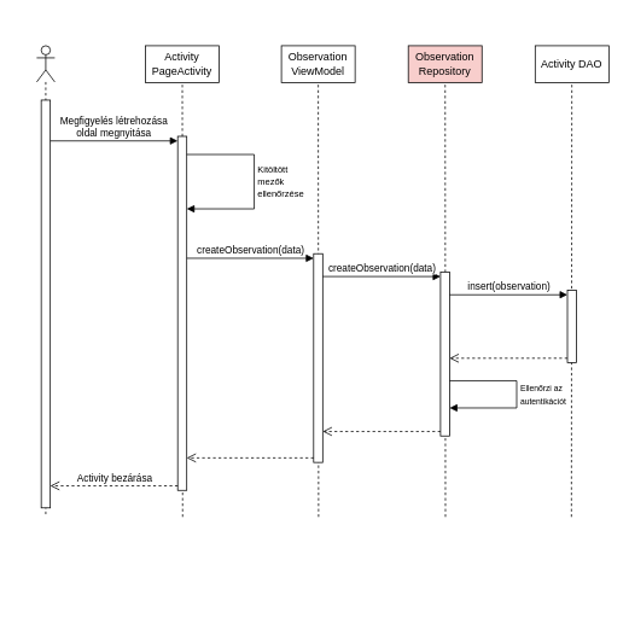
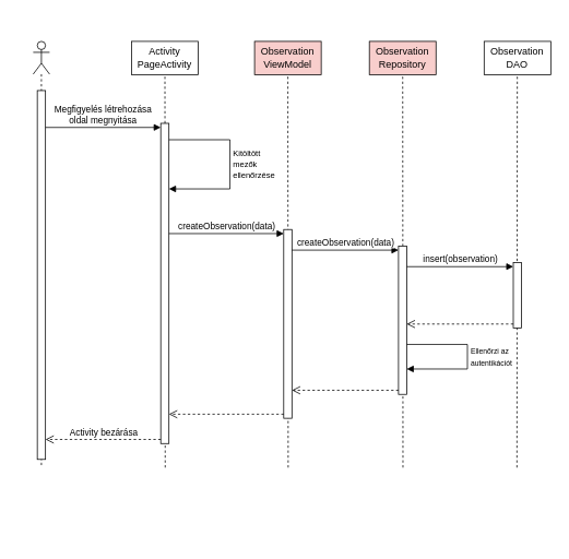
  <mxCell id="0" />
  <mxCell id="1" parent="0" />
  <mxCell id="2" value="" style="group" vertex="1" connectable="0" parent="1"><mxGeometry x="20" y="20" width="60" height="640" as="geometry" /></mxCell>
  <mxCell id="3" value="" style="shape=umlLifeline;participant=umlActor;perimeter=lifelinePerimeter;whiteSpace=wrap;html=1;container=0;collapsible=0;recursiveResize=0;verticalAlign=top;spacingTop=36;outlineConnect=0;" vertex="1" parent="2"><mxGeometry x="20" y="30" width="20" height="520" as="geometry" /></mxCell>
  <mxCell id="4" value="" style="html=1;points=[];perimeter=orthogonalPerimeter;" vertex="1" parent="2"><mxGeometry x="25" y="90" width="10" height="450" as="geometry" /></mxCell>
  <mxCell id="5" value="" style="group" vertex="1" connectable="0" parent="1"><mxGeometry x="160" y="40" width="81.31" height="620" as="geometry" /></mxCell>
  <mxCell id="6" value="" style="group" vertex="1" connectable="0" parent="5"><mxGeometry x="35.573" y="40.656" width="10.164" height="579.344" as="geometry" /></mxCell>
  <mxCell id="7" value="" style="endArrow=none;dashed=1;html=1;rounded=0;" edge="1" parent="6"><mxGeometry width="50" height="50" relative="1" as="geometry"><mxPoint x="5.427" y="489.344" as="sourcePoint" /><mxPoint x="5.082" as="targetPoint" /></mxGeometry></mxCell>
  <mxCell id="8" value="" style="html=1;points=[[0,0,0,0,5],[0,1,0,0,-5],[1,0,0,0,5],[1,1,0,0,-5]];perimeter=orthogonalPerimeter;outlineConnect=0;targetShapes=umlLifeline;portConstraint=eastwest;newEdgeStyle={&quot;curved&quot;:0,&quot;rounded&quot;:0};" vertex="1" parent="6"><mxGeometry y="69.34" width="10" height="390.66" as="geometry" /></mxCell>
  <mxCell id="9" value="Activity PageActivity" style="rounded=0;whiteSpace=wrap;html=1;" vertex="1" parent="5"><mxGeometry y="10" width="81.31" height="40.656" as="geometry" /></mxCell>
  <mxCell id="10" value="" style="group" vertex="1" connectable="0" parent="1"><mxGeometry x="310" y="40" width="81.31" height="620" as="geometry" /></mxCell>
  <mxCell id="11" value="" style="group" vertex="1" connectable="0" parent="10"><mxGeometry x="35.573" y="-10.164" width="45.737" height="579.344" as="geometry" /></mxCell>
  <mxCell id="12" value="" style="endArrow=none;dashed=1;html=1;rounded=0;" edge="1" parent="11"><mxGeometry width="50" height="50" relative="1" as="geometry"><mxPoint x="5.427" y="540.164" as="sourcePoint" /><mxPoint x="5.082" y="132.131" as="targetPoint" /></mxGeometry></mxCell>
  <mxCell id="13" value="" style="html=1;points=[[0,0,0,0,5],[0,1,0,0,-5],[1,0,0,0,5],[1,1,0,0,-5]];perimeter=orthogonalPerimeter;outlineConnect=0;targetShapes=umlLifeline;portConstraint=eastwest;newEdgeStyle={&quot;curved&quot;:0,&quot;rounded&quot;:0};" vertex="1" parent="11"><mxGeometry y="249.67" width="10" height="230.33" as="geometry" /></mxCell>
- <mxCell id="14" value="Observation ViewModel" style="rounded=0;whiteSpace=wrap;html=1;" vertex="1" parent="11"><mxGeometry x="-35.573" y="20.164" width="81.31" height="40.656" as="geometry" /></mxCell>
+ <mxCell id="14" value="Observation ViewModel" style="rounded=0;whiteSpace=wrap;html=1;fillColor=#f8cecc;" vertex="1" parent="11"><mxGeometry x="-35.573" y="20.164" width="81.31" height="40.656" as="geometry" /></mxCell>
  <mxCell id="15" value="" style="endArrow=none;dashed=1;html=1;rounded=0;entryX=0.5;entryY=1;entryDx=0;entryDy=0;" edge="1" parent="10" target="14"><mxGeometry width="50" height="50" relative="1" as="geometry"><mxPoint x="40.655" y="121.967" as="sourcePoint" /><mxPoint x="40.655" y="-10.164" as="targetPoint" /></mxGeometry></mxCell>
  <mxCell id="16" value="" style="group" vertex="1" connectable="0" parent="1"><mxGeometry x="450" y="40" width="81.31" height="620" as="geometry" /></mxCell>
  <mxCell id="17" value="" style="group" vertex="1" connectable="0" parent="16"><mxGeometry x="35.573" y="40.656" width="10.164" height="579.344" as="geometry" /></mxCell>
  <mxCell id="18" value="" style="endArrow=none;dashed=1;html=1;rounded=0;" edge="1" parent="17"><mxGeometry width="50" height="50" relative="1" as="geometry"><mxPoint x="5.427" y="489.344" as="sourcePoint" /><mxPoint x="5.082" y="-30.66" as="targetPoint" /></mxGeometry></mxCell>
  <mxCell id="19" value="" style="html=1;points=[[0,0,0,0,5],[0,1,0,0,-5],[1,0,0,0,5],[1,1,0,0,-5]];perimeter=orthogonalPerimeter;outlineConnect=0;targetShapes=umlLifeline;portConstraint=eastwest;newEdgeStyle={&quot;curved&quot;:0,&quot;rounded&quot;:0};" vertex="1" parent="17"><mxGeometry y="219.01" width="10" height="180.99" as="geometry" /></mxCell>
  <mxCell id="20" value="&lt;font style=&quot;font-size: 9px;&quot;&gt;Ellenőrzi az&amp;nbsp;&lt;/font&gt;&lt;div&gt;&lt;font style=&quot;font-size: 9px;&quot;&gt;autentikációt&lt;/font&gt;&lt;/div&gt;" style="edgeStyle=orthogonalEdgeStyle;html=1;align=left;spacingLeft=2;endArrow=block;rounded=0;" edge="1" parent="17" source="19" target="19"><mxGeometry relative="1" as="geometry"><mxPoint x="54.427" y="349.344" as="sourcePoint" /><Array as="points"><mxPoint x="84" y="339" /><mxPoint x="84" y="369" /></Array><mxPoint x="54.427" y="369.344" as="targetPoint" /></mxGeometry></mxCell>
  <mxCell id="21" value="Observation Repository" style="rounded=0;whiteSpace=wrap;html=1;fillColor=#f8cecc;" vertex="1" parent="16"><mxGeometry y="10" width="81.31" height="40.656" as="geometry" /></mxCell>
  <mxCell id="22" value="" style="group" vertex="1" connectable="0" parent="1"><mxGeometry x="590" y="40" width="81.31" height="620" as="geometry" /></mxCell>
  <mxCell id="23" value="" style="group" vertex="1" connectable="0" parent="22"><mxGeometry x="35.573" y="40.656" width="10.167" height="579.344" as="geometry" /></mxCell>
  <mxCell id="24" value="" style="endArrow=none;dashed=1;html=1;rounded=0;" edge="1" parent="23"><mxGeometry width="50" height="50" relative="1" as="geometry"><mxPoint x="4.427" y="489.344" as="sourcePoint" /><mxPoint x="4.912" y="-30.66" as="targetPoint" /></mxGeometry></mxCell>
  <mxCell id="25" value="" style="html=1;points=[[0,0,0,0,5],[0,1,0,0,-5],[1,0,0,0,5],[1,1,0,0,-5]];perimeter=orthogonalPerimeter;outlineConnect=0;targetShapes=umlLifeline;portConstraint=eastwest;newEdgeStyle={&quot;curved&quot;:0,&quot;rounded&quot;:0};" vertex="1" parent="23"><mxGeometry x="-0.003" y="239.174" width="10" height="80" as="geometry" /></mxCell>
- <mxCell id="26" value="Activity DAO" style="rounded=0;whiteSpace=wrap;html=1;" vertex="1" parent="22"><mxGeometry y="10" width="81.31" height="40.656" as="geometry" /></mxCell>
+ <mxCell id="26" value="Observation DAO" style="rounded=0;whiteSpace=wrap;html=1;" vertex="1" parent="22"><mxGeometry y="10" width="81.31" height="40.656" as="geometry" /></mxCell>
  <mxCell id="27" value="Megfigyelés létrehozása&lt;div&gt;oldal megnyitása&lt;/div&gt;" style="html=1;verticalAlign=bottom;endArrow=block;curved=0;rounded=0;entryX=0;entryY=0;entryDx=0;entryDy=5;" edge="1" target="8" parent="1" source="4"><mxGeometry relative="1" as="geometry"><mxPoint x="90" y="155" as="sourcePoint" /></mxGeometry></mxCell>
  <mxCell id="28" value="Activity bezárása" style="html=1;verticalAlign=bottom;endArrow=open;dashed=1;endSize=8;curved=0;rounded=0;exitX=0;exitY=1;exitDx=0;exitDy=-5;" edge="1" source="8" parent="1" target="4"><mxGeometry relative="1" as="geometry"><mxPoint x="90" y="225" as="targetPoint" /></mxGeometry></mxCell>
  <mxCell id="29" value="&lt;div&gt;&lt;font size=&quot;1&quot;&gt;Kitöltött&amp;nbsp;&lt;/font&gt;&lt;/div&gt;&lt;div&gt;&lt;font size=&quot;1&quot;&gt;mezők&lt;/font&gt;&lt;/div&gt;&lt;div&gt;&lt;font size=&quot;1&quot;&gt;ellenőrzése&lt;/font&gt;&lt;/div&gt;" style="edgeStyle=orthogonalEdgeStyle;html=1;align=left;spacingLeft=2;endArrow=block;rounded=0;" edge="1" parent="1" source="8" target="8"><mxGeometry relative="1" as="geometry"><mxPoint x="250" y="170" as="sourcePoint" /><Array as="points"><mxPoint x="280" y="170" /><mxPoint x="280" y="230" /></Array><mxPoint x="250" y="190" as="targetPoint" /></mxGeometry></mxCell>
  <mxCell id="30" value="createObservation(data)" style="html=1;verticalAlign=bottom;endArrow=block;curved=0;rounded=0;entryX=0;entryY=0;entryDx=0;entryDy=5;" edge="1" target="13" parent="1" source="8"><mxGeometry x="-0.004" relative="1" as="geometry"><mxPoint x="250" y="285" as="sourcePoint" /><mxPoint as="offset" /></mxGeometry></mxCell>
  <mxCell id="31" value="" style="html=1;verticalAlign=bottom;endArrow=open;dashed=1;endSize=8;curved=0;rounded=0;exitX=0;exitY=1;exitDx=0;exitDy=-5;" edge="1" source="13" parent="1" target="8"><mxGeometry x="-0.006" relative="1" as="geometry"><mxPoint x="250" y="355" as="targetPoint" /><mxPoint as="offset" /></mxGeometry></mxCell>
  <mxCell id="32" value="createObservation(data)" style="html=1;verticalAlign=bottom;endArrow=block;curved=0;rounded=0;entryX=0;entryY=0;entryDx=0;entryDy=5;" edge="1" target="19" parent="1" source="13"><mxGeometry relative="1" as="geometry"><mxPoint x="400" y="335" as="sourcePoint" /></mxGeometry></mxCell>
  <mxCell id="33" value="" style="html=1;verticalAlign=bottom;endArrow=open;dashed=1;endSize=8;curved=0;rounded=0;exitX=0;exitY=1;exitDx=0;exitDy=-5;" edge="1" source="19" parent="1" target="13"><mxGeometry relative="1" as="geometry"><mxPoint x="400" y="405" as="targetPoint" /></mxGeometry></mxCell>
  <mxCell id="34" value="insert(observation)" style="html=1;verticalAlign=bottom;endArrow=block;curved=0;rounded=0;entryX=0;entryY=0;entryDx=0;entryDy=5;" edge="1" target="25" parent="1" source="19"><mxGeometry relative="1" as="geometry"><mxPoint x="555.74" y="355.49" as="sourcePoint" /></mxGeometry></mxCell>
  <mxCell id="35" value="" style="html=1;verticalAlign=bottom;endArrow=open;dashed=1;endSize=8;curved=0;rounded=0;exitX=0;exitY=1;exitDx=0;exitDy=-5;" edge="1" source="25" parent="1" target="19"><mxGeometry relative="1" as="geometry"><mxPoint x="555.74" y="425.49" as="targetPoint" /></mxGeometry></mxCell>
